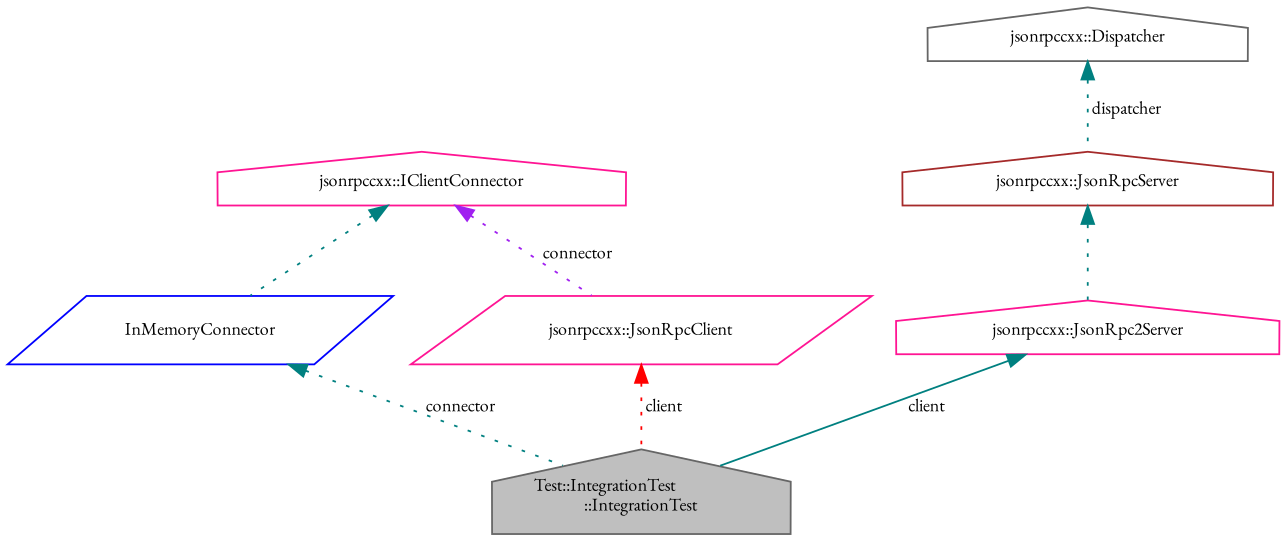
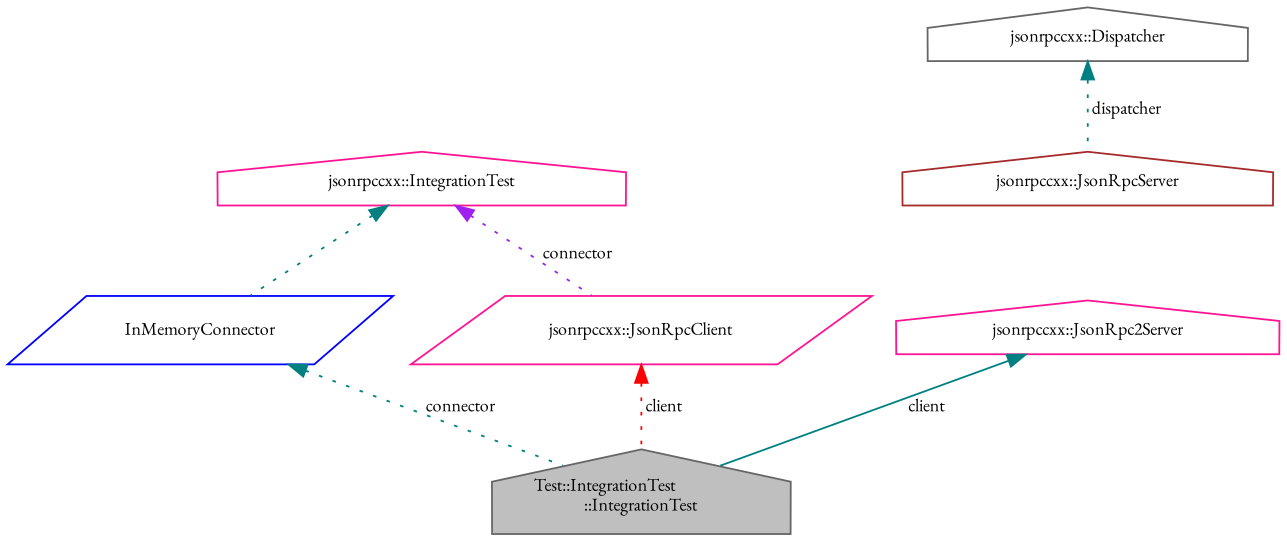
  digraph {
    fontname="EB Garamond"
    node [color=deeppink fillcolor=white fontname="EB Garamond" fontsize=10 shape=house style=filled]
    edge [color=teal dir=back fontname="EB Garamond" fontsize=10 labelfontname=Helvetica labelfontsize=10 style=dotted]
    n1 [color=gray40 fillcolor=grey75 fontcolor=black height=0.2 label="Test::IntegrationTest\l::IntegrationTest" width=0.4]
    n2 [color=blue height=0.2 label=InMemoryConnector shape=parallelogram width=0.4]
-   n3 [height=0.2 label="jsonrpccxx::IClientConnector" width=0.4]
+   n3 [height=0.2 label="jsonrpccxx::IntegrationTest" width=0.4]
    n4 [height=0.2 label="jsonrpccxx::JsonRpcClient" shape=parallelogram width=0.4]
    n5 [height=0.2 label="jsonrpccxx::JsonRpc2Server" width=0.4]
    n6 [color=brown height=0.2 label="jsonrpccxx::JsonRpcServer" width=0.4]
    n7 [color=gray40 height=0.2 label="jsonrpccxx::Dispatcher" width=0.4]
    n2 -> n1 [label=" connector"]
    n3 -> n2
    n3 -> n4 [color=purple label=" connector"]
    n4 -> n1 [color=red label=" client"]
    n5 -> n1 [label=" client" style=solid]
-   n6 -> n5
    n7 -> n6 [label=" dispatcher"]
  }
